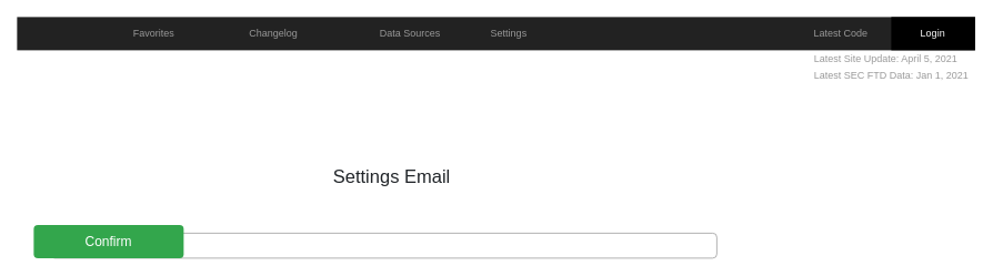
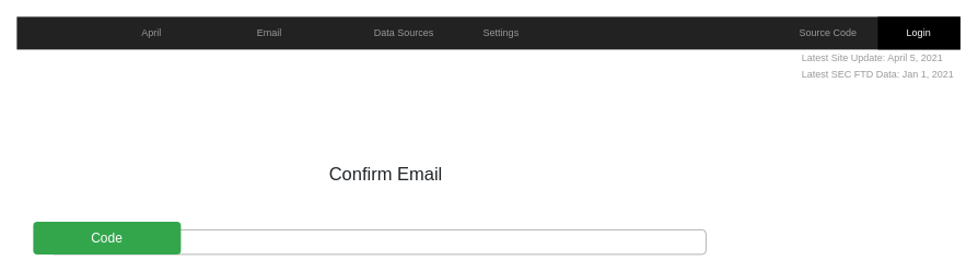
  <mxCell id="0" style=";html=1;" />
  <mxCell id="1" style=";html=1;" parent="0" />
  <mxCell id="2" value="" style="html=1;shadow=0;dashed=0;shape=mxgraph.bootstrap.rect;fillColor=#222222;strokeColor=none;whiteSpace=wrap;rounded=0;fontSize=12;fontColor=#000000;align=center;" parent="1" vertex="1"><mxGeometry x="20" y="20" width="1150" height="40" as="geometry" /></mxCell>
- <mxCell id="3" value="Favorites" style="html=1;shadow=0;dashed=0;shape=mxgraph.bootstrap.rect;strokeColor=none;spacingRight=30;whiteSpace=wrap;fillColor=none;fontColor=#999999;" parent="2" vertex="1"><mxGeometry x="115" width="129.375" height="40" as="geometry" /></mxCell>
+ <mxCell id="3" value="April" style="html=1;shadow=0;dashed=0;shape=mxgraph.bootstrap.rect;strokeColor=none;spacingRight=30;whiteSpace=wrap;fillColor=none;fontColor=#999999;" parent="2" vertex="1"><mxGeometry x="115" width="129.375" height="40" as="geometry" /></mxCell>
  <mxCell id="4" value="84" style="html=1;shadow=0;dashed=0;shape=mxgraph.bootstrap.rrect;rSize=8;strokeColor=none;fontColor=#ffffff;whiteSpace=wrap;textOpacity=0;fillColor=none;" parent="3" vertex="1"><mxGeometry x="1" y="0.5" width="25" height="16" relative="1" as="geometry"><mxPoint x="-30" y="-8" as="offset" /></mxGeometry></mxCell>
- <mxCell id="5" value="&lt;font color=&quot;#999999&quot;&gt;Changelog&lt;/font&gt;" style="html=1;shadow=0;dashed=0;strokeColor=none;shape=mxgraph.bootstrap.rect;spacingRight=30;whiteSpace=wrap;fontColor=#FFFFFF;fillColor=none;" parent="2" vertex="1"><mxGeometry x="244.375" width="158.125" height="40" as="geometry" /></mxCell>
+ <mxCell id="5" value="&lt;font color=&quot;#999999&quot;&gt;Email&lt;/font&gt;" style="html=1;shadow=0;dashed=0;strokeColor=none;shape=mxgraph.bootstrap.rect;spacingRight=30;whiteSpace=wrap;fontColor=#FFFFFF;fillColor=none;" parent="2" vertex="1"><mxGeometry x="244.375" width="158.125" height="40" as="geometry" /></mxCell>
  <mxCell id="6" value="42" style="html=1;shadow=0;dashed=0;shape=mxgraph.bootstrap.rrect;rSize=8;strokeColor=none;fontColor=#ffffff;whiteSpace=wrap;fillColor=none;textOpacity=0;" parent="5" vertex="1"><mxGeometry x="1" y="0.5" width="25" height="16" relative="1" as="geometry"><mxPoint x="-30" y="-8" as="offset" /></mxGeometry></mxCell>
  <mxCell id="7" value="Data Sources" style="html=1;shadow=0;dashed=0;strokeColor=none;shape=mxgraph.bootstrap.rect;whiteSpace=wrap;fillColor=none;fontColor=#999999;" parent="2" vertex="1"><mxGeometry x="402.5" width="137.5" height="40" as="geometry" /></mxCell>
  <mxCell id="8" value="Settings" style="html=1;shadow=0;dashed=0;strokeColor=none;shape=mxgraph.bootstrap.rect;whiteSpace=wrap;fillColor=none;fontColor=#999999;" parent="2" vertex="1"><mxGeometry x="540" width="100.625" height="40" as="geometry" /></mxCell>
  <mxCell id="9" value="Login" style="html=1;shadow=0;dashed=0;strokeColor=none;shape=mxgraph.bootstrap.rect;whiteSpace=wrap;fontColor=#FFFFFF;fillColor=#000000;" parent="2" vertex="1"><mxGeometry x="1049.375" width="100.625" height="40" as="geometry" /></mxCell>
- <mxCell id="10" value="Latest Code" style="html=1;shadow=0;dashed=0;fillColor=none;strokeColor=none;shape=mxgraph.bootstrap.rect;fontColor=#999999;whiteSpace=wrap;" parent="2" vertex="1"><mxGeometry x="920" width="137.5" height="40" as="geometry" /></mxCell>
+ <mxCell id="10" value="Source Code" style="html=1;shadow=0;dashed=0;fillColor=none;strokeColor=none;shape=mxgraph.bootstrap.rect;fontColor=#999999;whiteSpace=wrap;" parent="2" vertex="1"><mxGeometry x="920" width="137.5" height="40" as="geometry" /></mxCell>
  <mxCell id="11" value="Latest Site Update: April 5, 2021" style="html=1;shadow=0;dashed=0;shape=mxgraph.bootstrap.rect;strokeColor=none;fillColor=none;fontColor=#999999;align=left;spacingLeft=5;whiteSpace=wrap;rounded=0;" parent="1" vertex="1"><mxGeometry x="970" y="60" width="200" height="20" as="geometry" /></mxCell>
  <mxCell id="12" value="Latest SEC FTD Data: Jan 1, 2021" style="html=1;shadow=0;dashed=0;shape=mxgraph.bootstrap.rect;strokeColor=none;fillColor=none;fontColor=#999999;align=left;spacingLeft=5;whiteSpace=wrap;rounded=0;" parent="1" vertex="1"><mxGeometry x="970" y="80" width="200" height="20" as="geometry" /></mxCell>
- <mxCell id="13" value="Settings Email" style="fillColor=none;strokeColor=none;align=center;fontSize=22;fontColor=#212529;" parent="1" vertex="1"><mxGeometry x="340" y="190" width="260" height="40" as="geometry" /></mxCell>
+ <mxCell id="13" value="Confirm Email" style="fillColor=none;strokeColor=none;align=center;fontSize=22;fontColor=#212529;" parent="1" vertex="1"><mxGeometry x="340" y="190" width="260" height="40" as="geometry" /></mxCell>
  <mxCell id="14" value="Confirmation Code" style="html=1;shadow=0;dashed=0;shape=mxgraph.bootstrap.rrect;rSize=5;fillColor=none;strokeColor=#999999;align=left;spacing=15;fontSize=14;fontColor=#6C767D;" parent="1" vertex="1"><mxGeometry width="800" height="30" relative="1" as="geometry"><mxPoint x="60" y="280" as="offset" /></mxGeometry></mxCell>
- <mxCell id="15" value="Confirm" style="html=1;shadow=0;dashed=0;shape=mxgraph.bootstrap.rrect;rSize=5;strokeColor=none;strokeWidth=1;fillColor=#33A64C;fontColor=#FFFFFF;whiteSpace=wrap;align=center;verticalAlign=middle;spacingLeft=0;fontStyle=0;fontSize=16;spacing=5;" parent="1" vertex="1"><mxGeometry x="40" y="270" width="180" height="40" as="geometry" /></mxCell>
+ <mxCell id="15" value="Code" style="html=1;shadow=0;dashed=0;shape=mxgraph.bootstrap.rrect;rSize=5;strokeColor=none;strokeWidth=1;fillColor=#33A64C;fontColor=#FFFFFF;whiteSpace=wrap;align=center;verticalAlign=middle;spacingLeft=0;fontStyle=0;fontSize=16;spacing=5;" parent="1" vertex="1"><mxGeometry x="40" y="270" width="180" height="40" as="geometry" /></mxCell>
